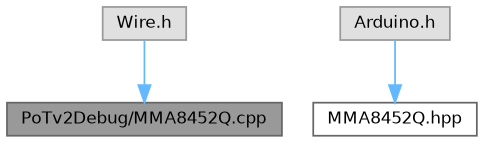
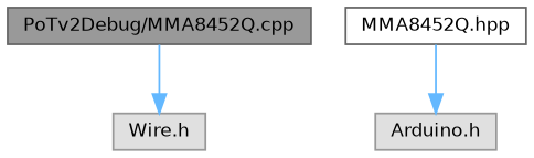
  digraph {
    node [color=grey60 fillcolor="#E0E0E0" fontname=Helvetica fontsize=10 shape=box style=filled]
    edge [color=steelblue1 fontname=Helvetica fontsize=10 labelfontname=Helvetica labelfontsize=10 style=solid]
    n1 [color=gray40 fillcolor=grey60 fontcolor=black height=0.2 label="PoTv2Debug/MMA8452Q.cpp" width=0.4]
    n2 [height=0.2 label="Wire.h" width=0.4]
    n3 [height=0.2 label="Arduino.h" width=0.4]
    n4 [color=grey40 fillcolor=white height=0.2 label="MMA8452Q.hpp" width=0.4]
-   n2 -> n1
-   n3 -> n4
+   n1 -> n2
+   n4 -> n3
  }
